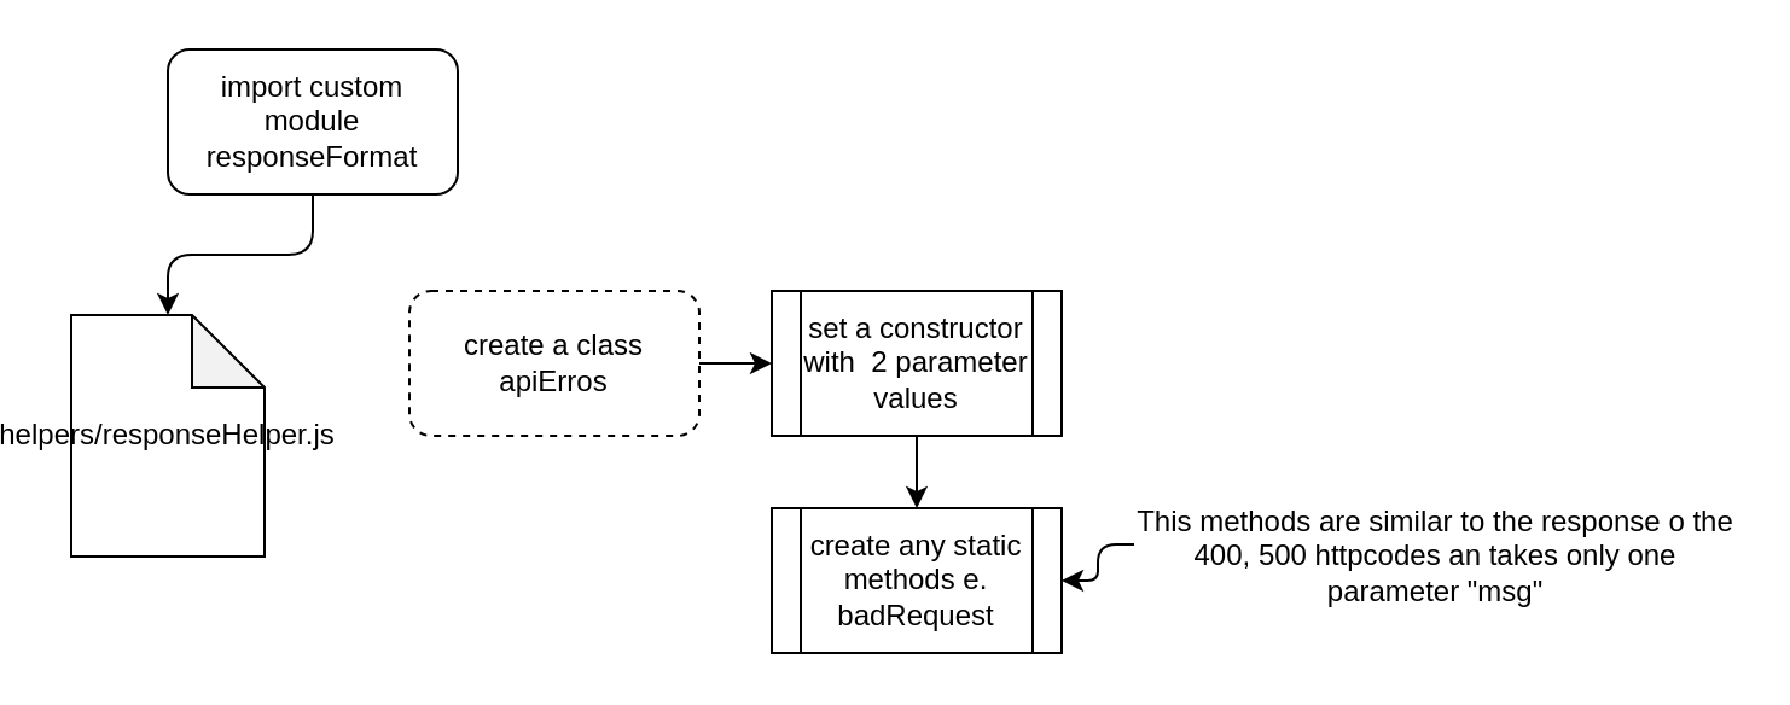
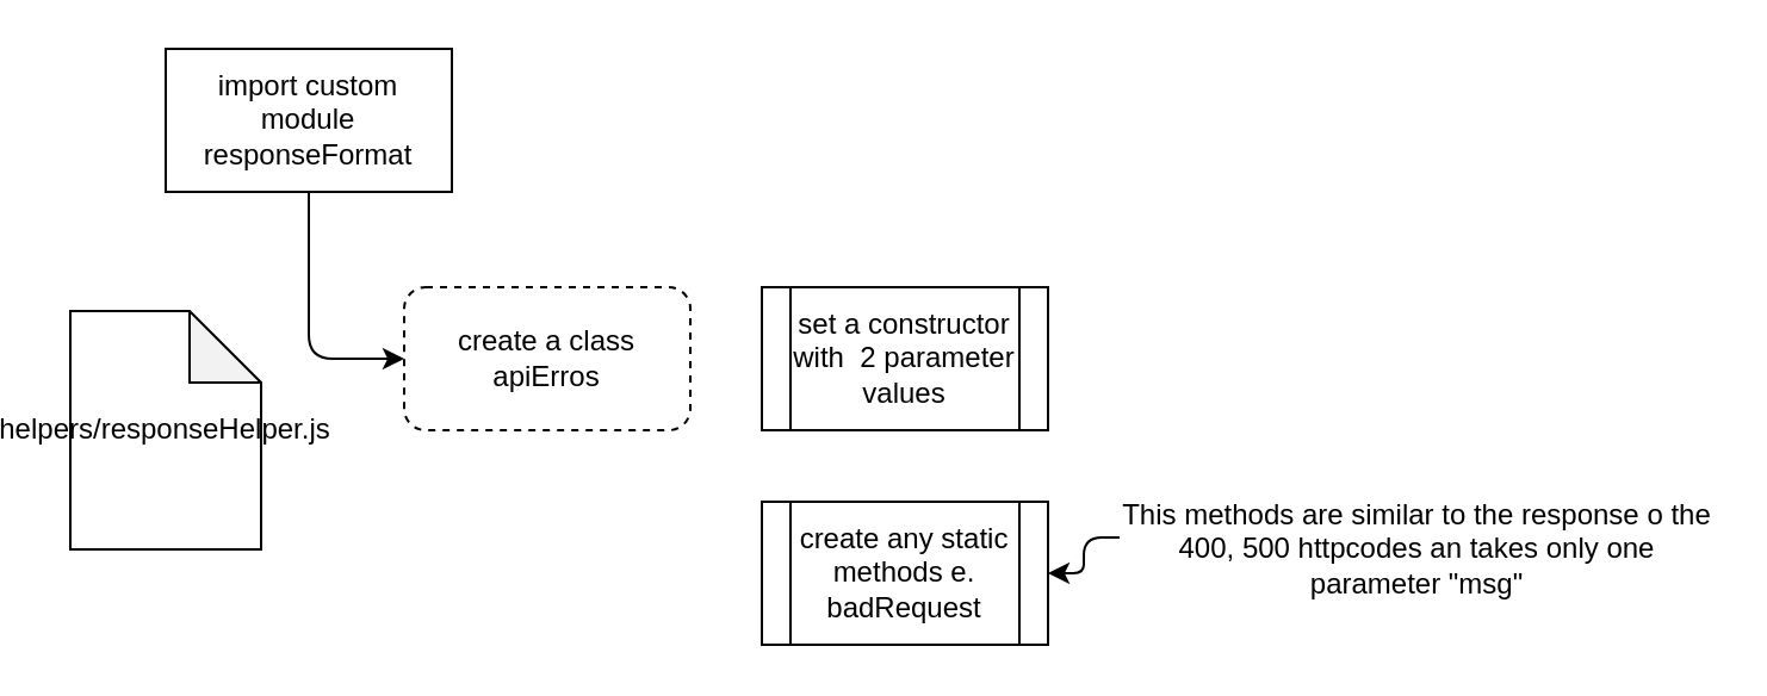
  <mxCell id="0" />
  <mxCell id="1" parent="0" />
- <mxCell id="2" style="edgeStyle=orthogonalEdgeStyle;html=1;exitX=0.5;exitY=1;exitDx=0;exitDy=0;" edge="1" parent="1" source="3" target="4"><mxGeometry relative="1" as="geometry" /></mxCell>
- <mxCell id="3" value="import custom module responseFormat" style="rounded=1;whiteSpace=wrap;html=1;" vertex="1" parent="1"><mxGeometry x="60" y="20" width="120" height="60" as="geometry" /></mxCell>
+ <mxCell id="2" style="edgeStyle=orthogonalEdgeStyle;html=1;exitX=0.5;exitY=1;exitDx=0;exitDy=0;entryX=0;entryY=0.5;entryDx=0;entryDy=0;" edge="1" parent="1" source="3" target="6"><mxGeometry relative="1" as="geometry" /></mxCell>
+ <mxCell id="3" value="import custom module responseFormat" style="whiteSpace=wrap;html=1;rounded=0;" vertex="1" parent="1"><mxGeometry x="60" y="20" width="120" height="60" as="geometry" /></mxCell>
  <mxCell id="4" value="helpers/responseHelper.js" style="shape=note;whiteSpace=wrap;html=1;backgroundOutline=1;darkOpacity=0.05;" vertex="1" parent="1"><mxGeometry x="20" y="130" width="80" height="100" as="geometry" /></mxCell>
- <mxCell id="5" style="edgeStyle=orthogonalEdgeStyle;html=1;exitX=1;exitY=0.5;exitDx=0;exitDy=0;entryX=0;entryY=0.5;entryDx=0;entryDy=0;" edge="1" parent="1" source="6" target="8"><mxGeometry relative="1" as="geometry" /></mxCell>
  <mxCell id="6" value="create a class apiErros" style="rounded=1;whiteSpace=wrap;html=1;dashed=1;" vertex="1" parent="1"><mxGeometry x="160" y="120" width="120" height="60" as="geometry" /></mxCell>
- <mxCell id="7" style="edgeStyle=orthogonalEdgeStyle;html=1;exitX=0.5;exitY=1;exitDx=0;exitDy=0;" edge="1" parent="1" source="8" target="9"><mxGeometry relative="1" as="geometry" /></mxCell>
  <mxCell id="8" value="set a constructor with&amp;nbsp; 2 parameter values" style="shape=process;whiteSpace=wrap;html=1;backgroundOutline=1;" vertex="1" parent="1"><mxGeometry x="310" y="120" width="120" height="60" as="geometry" /></mxCell>
  <mxCell id="9" value="create any static methods e. badRequest" style="shape=process;whiteSpace=wrap;html=1;backgroundOutline=1;" vertex="1" parent="1"><mxGeometry x="310" y="210" width="120" height="60" as="geometry" /></mxCell>
  <mxCell id="10" style="edgeStyle=orthogonalEdgeStyle;html=1;exitX=0;exitY=0.25;exitDx=0;exitDy=0;entryX=1;entryY=0.5;entryDx=0;entryDy=0;" edge="1" parent="1" source="11" target="9"><mxGeometry relative="1" as="geometry" /></mxCell>
  <mxCell id="11" value="This methods are similar to the response o the 400, 500 httpcodes an takes only one parameter &quot;msg&quot;" style="text;html=1;strokeColor=none;fillColor=none;align=center;verticalAlign=middle;whiteSpace=wrap;rounded=0;" vertex="1" parent="1"><mxGeometry x="460" y="220" width="250" height="20" as="geometry" /></mxCell>
